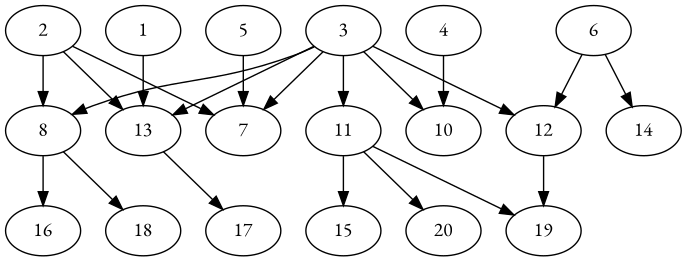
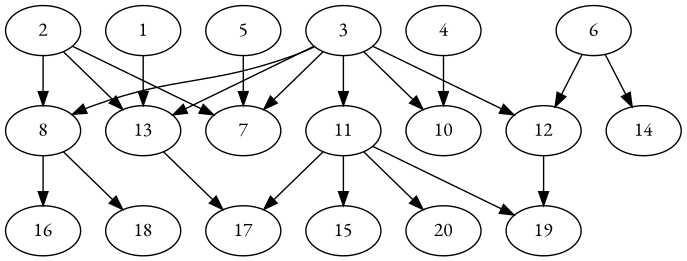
  digraph {
    fontname="EB Garamond"
    node [fontname="EB Garamond"]
    edge [fontname="EB Garamond"]
    1 [alpha=25.92]
    13 [alpha=29.00]
    17 [alpha=31.31]
    18 [alpha=34.70]
    2 [alpha=21.77]
    7 [alpha=29.15]
    8 [alpha=39.15]
    16 [alpha=44.60]
    3 [alpha=49.87]
    10 [alpha=25.64]
    11 [alpha=44.19]
    12 [alpha=26.09]
    6 [alpha=24.15]
    14 [alpha=46.09]
    15 [alpha=29.37]
    19 [alpha=37.89]
    20 [alpha=27.56]
    4 [alpha=39.81]
    5 [alpha=21.39]
    1 -> 13
    13 -> 17
    2 -> 13
    2 -> 7
    2 -> 8
    8 -> 18
    8 -> 16
    3 -> 13
    3 -> 7
    3 -> 8
    3 -> 10
    3 -> 11
    3 -> 12
+   11 -> 17
    11 -> 15
    11 -> 19
    11 -> 20
    12 -> 19
    6 -> 12
    6 -> 14
    4 -> 10
    5 -> 7
  }
